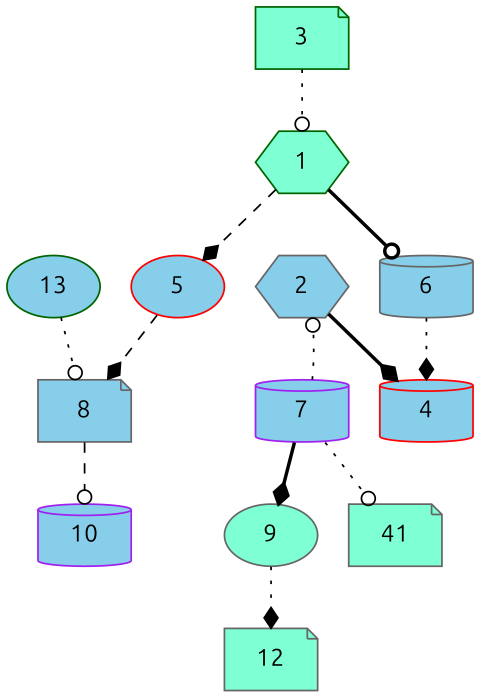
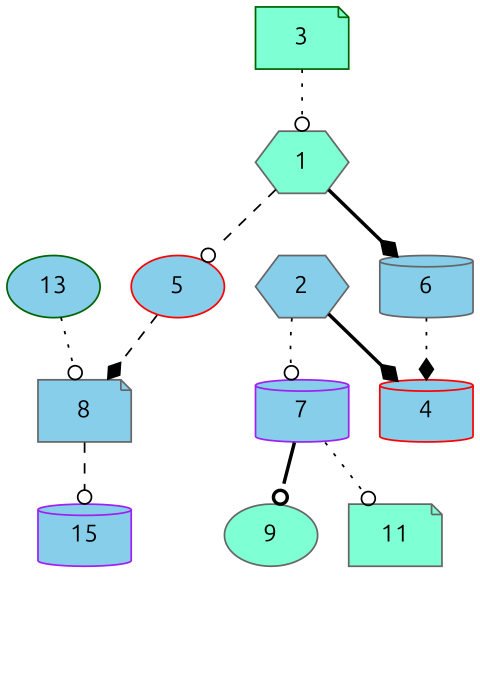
  digraph {
    fontname=Ubuntu
    node [color=gray40 fillcolor=skyblue fontname=Ubuntu shape=cylinder style=filled]
    edge [arrowhead=diamond fontname=Ubuntu style=dotted]
-   1 [alpha=29.01 color=darkgreen fillcolor=aquamarine shape=hexagon]
+   1 [alpha=29.01 fillcolor=aquamarine shape=hexagon]
    5 [alpha=48.33 color=red shape=ellipse]
    6 [alpha=35.56]
    3 [alpha=45.53 color=darkgreen fillcolor=aquamarine shape=note]
    8 [alpha=30.07 shape=note]
    4 [alpha=28.39 color=red]
-   10 [alpha=26.43 color=purple]
+   10 [alpha=26.43 color=purple label=15]
    7 [alpha=33.31 color=purple]
    9 [alpha=39.48 fillcolor=aquamarine shape=ellipse]
-   11 [alpha=44.17 fillcolor=aquamarine shape=note label=41]
+   11 [alpha=44.17 fillcolor=aquamarine shape=note]
    2 [alpha=29.25 shape=hexagon]
-   12 [alpha=21.40 fillcolor=aquamarine shape=note]
    13 [alpha=25.84 color=darkgreen shape=ellipse]
-   1 -> 5 [style=dashed]
-   1 -> 6 [arrowhead=odot style=bold]
+   1 -> 5 [arrowhead=odot style=dashed]
+   1 -> 6 [style=bold]
    5 -> 8 [style=dashed]
    6 -> 4
    3 -> 1 [arrowhead=odot]
    8 -> 10 [arrowhead=odot style=dashed]
-   7 -> 9 [style=bold]
+   7 -> 9 [arrowhead=odot style=bold]
    7 -> 11 [arrowhead=odot]
-   9 -> 12
    2 -> 4 [style=bold]
-   7 -> 2 [arrowhead=odot]
+   2 -> 7 [arrowhead=odot]
    13 -> 8 [arrowhead=odot]
  }
